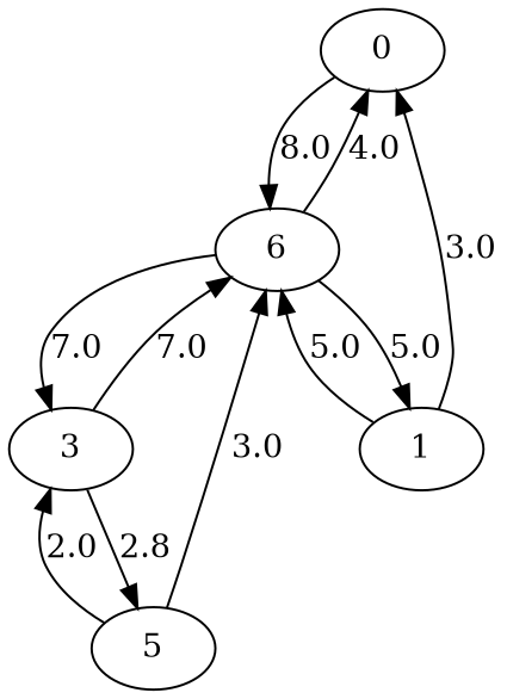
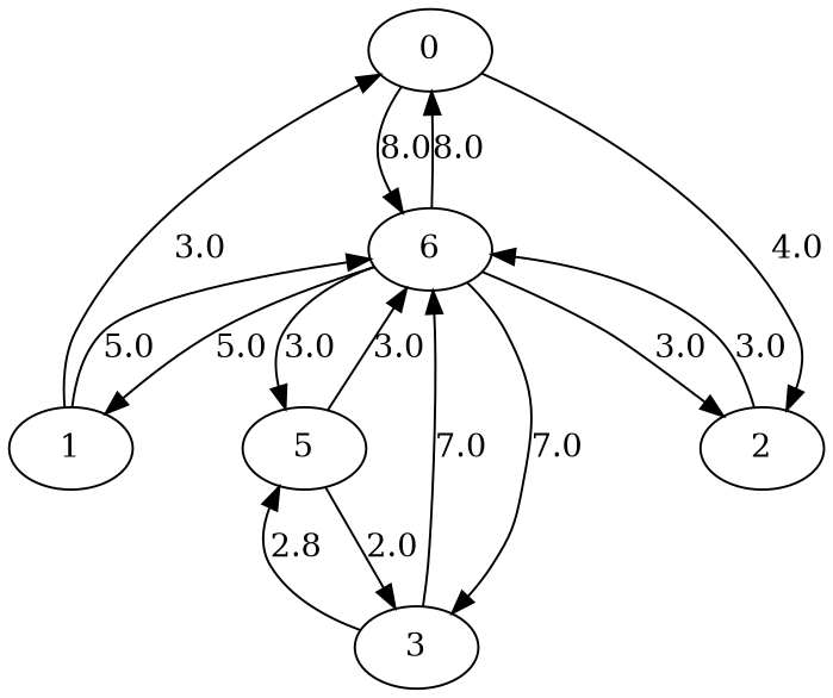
  digraph {
    n1 [label=0]
    n2 [label=6]
+   n3 [label=2]
    n4 [label=1]
    n5 [label=3]
    n6 [label=5]
    n1 -> n2 [label=8.0]
-   n2 -> n1 [label=4.0]
+   n1 -> n3 [label=4.0]
+   n2 -> n1 [label=8.0]
+   n2 -> n3 [label=3.0]
    n2 -> n4 [label=5.0]
    n2 -> n5 [label=7.0]
+   n2 -> n6 [label=3.0]
+   n3 -> n2 [label=3.0]
    n4 -> n1 [label=3.0]
    n4 -> n2 [label=5.0]
    n5 -> n2 [label=7.0]
    n5 -> n6 [label=2.8]
    n6 -> n2 [label=3.0]
    n6 -> n5 [label=2.0]
  }
